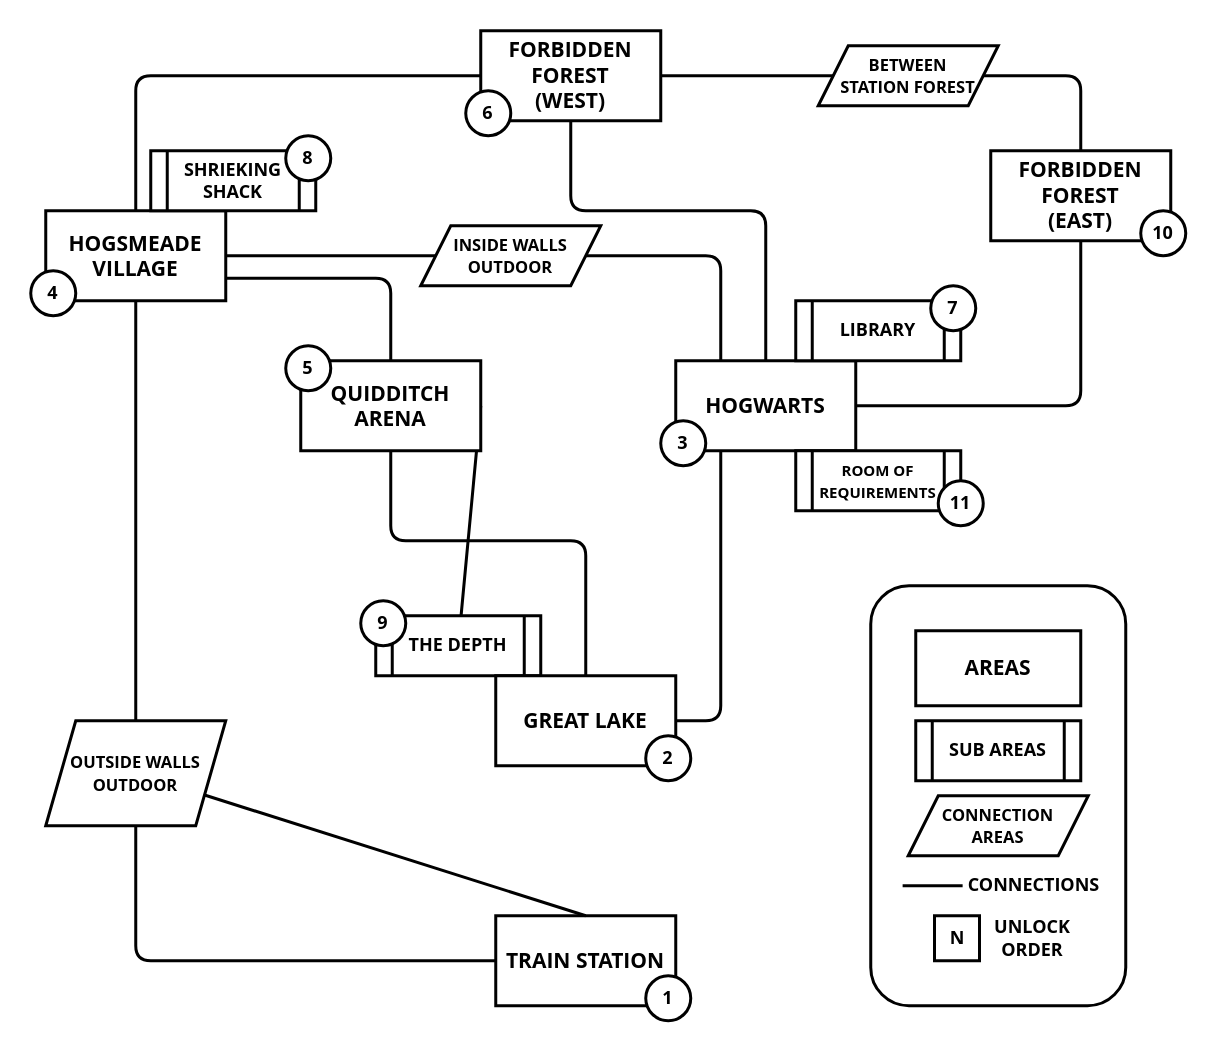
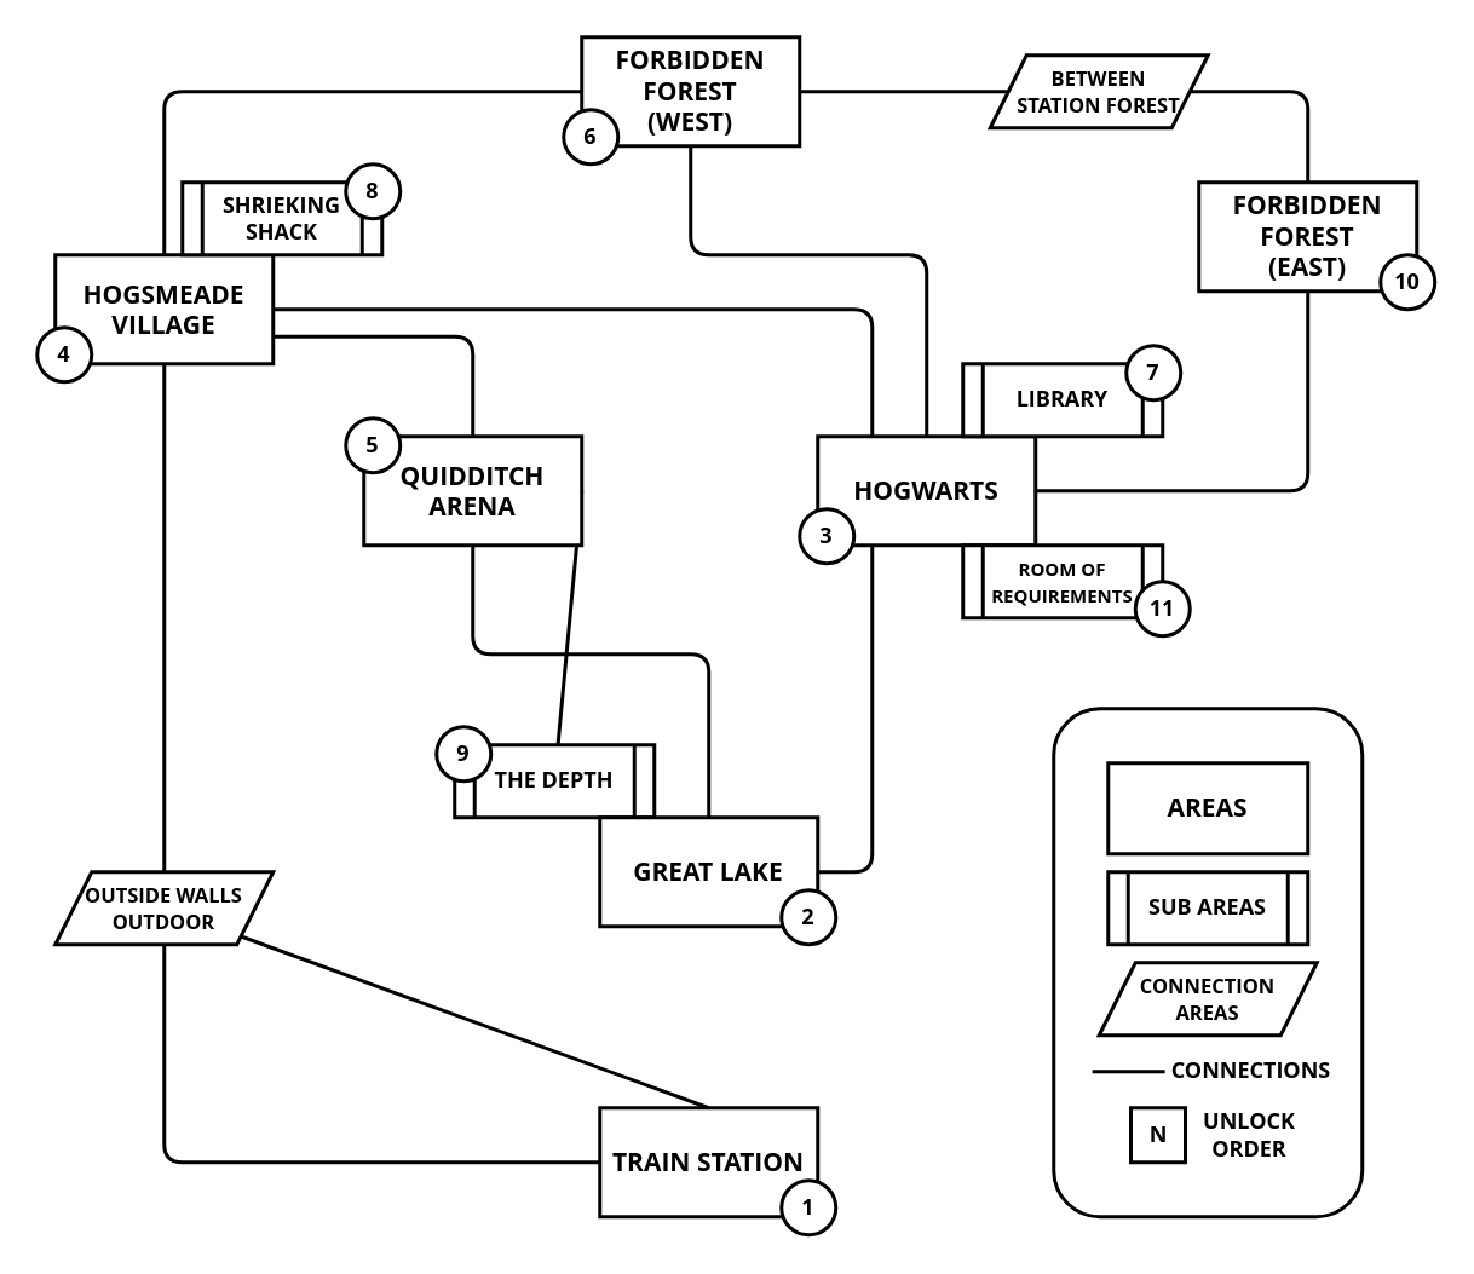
  <mxCell id="0" />
  <mxCell id="1" parent="0" />
  <mxCell id="2" value="&lt;b&gt;&lt;font face=&quot;Open Sans&quot; style=&quot;font-size: 14px&quot;&gt;HOGWARTS&lt;/font&gt;&lt;/b&gt;" style="rounded=0;whiteSpace=wrap;html=1;strokeWidth=2;" parent="1" vertex="1"><mxGeometry x="450" y="240" width="120" height="60" as="geometry" /></mxCell>
  <mxCell id="3" value="&lt;font face=&quot;OPEN SANS&quot;&gt;&lt;b&gt;LIBRARY&lt;/b&gt;&lt;/font&gt;" style="shape=process;whiteSpace=wrap;html=1;backgroundOutline=1;strokeWidth=2;" parent="1" vertex="1"><mxGeometry x="530" y="200" width="110" height="40" as="geometry" /></mxCell>
  <mxCell id="4" value="&lt;font style=&quot;font-size: 10px&quot; face=&quot;Open Sans&quot;&gt;&lt;b style=&quot;line-height: 60%&quot;&gt;ROOM OF REQUIREMENTS&lt;/b&gt;&lt;/font&gt;" style="shape=process;whiteSpace=wrap;html=1;backgroundOutline=1;strokeWidth=2;" parent="1" vertex="1"><mxGeometry x="530" y="300" width="110" height="40" as="geometry" /></mxCell>
  <mxCell id="5" value="&lt;b&gt;&lt;font face=&quot;OPEN SANS&quot;&gt;THE DEPTH&lt;/font&gt;&lt;/b&gt;" style="shape=process;whiteSpace=wrap;html=1;backgroundOutline=1;fillColor=#ffffff;strokeWidth=2;" parent="1" vertex="1"><mxGeometry x="250" y="410" width="110" height="40" as="geometry" /></mxCell>
  <mxCell id="6" value="&lt;font face=&quot;OPEN SANS&quot; style=&quot;font-size: 14px&quot;&gt;&lt;b&gt;TRAIN STATION&lt;/b&gt;&lt;/font&gt;" style="rounded=0;whiteSpace=wrap;html=1;fillColor=#ffffff;strokeWidth=2;" parent="1" vertex="1"><mxGeometry x="330" y="610" width="120" height="60" as="geometry" /></mxCell>
  <mxCell id="7" value="&lt;font style=&quot;font-size: 14px&quot; face=&quot;OPEN SANS&quot;&gt;&lt;b&gt;FORBIDDEN&lt;br&gt;FOREST&lt;br&gt;(WEST)&lt;/b&gt;&lt;/font&gt;" style="rounded=0;whiteSpace=wrap;html=1;fillColor=#ffffff;strokeWidth=2;" parent="1" vertex="1"><mxGeometry x="320" y="20" width="120" height="60" as="geometry" /></mxCell>
  <mxCell id="8" value="&lt;b style=&quot;font-size: 14px&quot;&gt;&lt;font face=&quot;OPEN SANS&quot;&gt;FORBIDDEN&lt;br&gt;FOREST&lt;br&gt;(EAST)&lt;/font&gt;&lt;/b&gt;" style="rounded=0;whiteSpace=wrap;html=1;fillColor=#ffffff;strokeWidth=2;" parent="1" vertex="1"><mxGeometry x="660" y="100" width="120" height="60" as="geometry" /></mxCell>
  <mxCell id="9" value="&lt;font face=&quot;Open Sans&quot; size=&quot;1&quot;&gt;&lt;b style=&quot;font-size: 14px&quot;&gt;HOGSMEADE VILLAGE&lt;/b&gt;&lt;/font&gt;" style="rounded=0;whiteSpace=wrap;html=1;fillColor=#ffffff;strokeWidth=2;" parent="1" vertex="1"><mxGeometry x="30" y="140" width="120" height="60" as="geometry" /></mxCell>
  <mxCell id="10" value="&lt;b&gt;&lt;font face=&quot;open sans&quot;&gt;SHRIEKING&lt;br&gt;SHACK&lt;/font&gt;&lt;/b&gt;" style="shape=process;whiteSpace=wrap;html=1;backgroundOutline=1;fillColor=#ffffff;strokeWidth=2;" parent="1" vertex="1"><mxGeometry x="100" y="100" width="110" height="40" as="geometry" /></mxCell>
  <mxCell id="11" value="&lt;b&gt;&lt;font style=&quot;font-size: 14px&quot; face=&quot;OPEN SANS&quot;&gt;GREAT LAKE&lt;/font&gt;&lt;/b&gt;" style="rounded=0;whiteSpace=wrap;html=1;fillColor=#ffffff;strokeWidth=2;" parent="1" vertex="1"><mxGeometry x="330" y="450" width="120" height="60" as="geometry" /></mxCell>
  <mxCell id="12" value="" style="endArrow=none;html=1;exitX=0.5;exitY=0;exitDx=0;exitDy=0;strokeWidth=2;" parent="1" source="6" target="42" edge="1"><mxGeometry width="50" height="50" relative="1" as="geometry"><mxPoint x="420" y="390" as="sourcePoint" /><mxPoint x="470" y="340" as="targetPoint" /></mxGeometry></mxCell>
  <mxCell id="13" value="" style="endArrow=none;html=1;exitX=1;exitY=0.5;exitDx=0;exitDy=0;entryX=0.25;entryY=1;entryDx=0;entryDy=0;strokeWidth=2;" parent="1" source="11" target="2" edge="1"><mxGeometry width="50" height="50" relative="1" as="geometry"><mxPoint x="420" y="390" as="sourcePoint" /><mxPoint x="470" y="340" as="targetPoint" /><Array as="points"><mxPoint x="480" y="480" /><mxPoint x="480" y="330" /></Array></mxGeometry></mxCell>
  <mxCell id="14" value="" style="endArrow=none;html=1;entryX=0.5;entryY=1;entryDx=0;entryDy=0;exitX=0.5;exitY=0;exitDx=0;exitDy=0;strokeWidth=2;" parent="1" source="2" target="7" edge="1"><mxGeometry width="50" height="50" relative="1" as="geometry"><mxPoint x="420" y="260" as="sourcePoint" /><mxPoint x="470" y="210" as="targetPoint" /><Array as="points"><mxPoint x="510" y="140" /><mxPoint x="380" y="140" /></Array></mxGeometry></mxCell>
  <mxCell id="15" value="" style="endArrow=none;html=1;exitX=1;exitY=0.5;exitDx=0;exitDy=0;entryX=0.5;entryY=1;entryDx=0;entryDy=0;strokeWidth=2;" parent="1" source="2" target="8" edge="1"><mxGeometry width="50" height="50" relative="1" as="geometry"><mxPoint x="420" y="260" as="sourcePoint" /><mxPoint x="470" y="210" as="targetPoint" /><Array as="points"><mxPoint x="720" y="270" /></Array></mxGeometry></mxCell>
  <mxCell id="16" value="" style="endArrow=none;html=1;entryX=0.5;entryY=1;entryDx=0;entryDy=0;exitX=0;exitY=0.5;exitDx=0;exitDy=0;strokeWidth=2;" parent="1" source="6" target="9" edge="1"><mxGeometry width="50" height="50" relative="1" as="geometry"><mxPoint x="330" y="390" as="sourcePoint" /><mxPoint x="380" y="340" as="targetPoint" /><Array as="points"><mxPoint x="90" y="640" /></Array></mxGeometry></mxCell>
  <mxCell id="17" value="" style="endArrow=none;html=1;exitX=0.5;exitY=0;exitDx=0;exitDy=0;entryX=0;entryY=0.5;entryDx=0;entryDy=0;strokeWidth=2;" parent="1" source="9" target="7" edge="1"><mxGeometry width="50" height="50" relative="1" as="geometry"><mxPoint x="330" y="220" as="sourcePoint" /><mxPoint x="380" y="170" as="targetPoint" /><Array as="points"><mxPoint x="90" y="50" /></Array></mxGeometry></mxCell>
  <mxCell id="18" value="" style="endArrow=none;html=1;exitX=1;exitY=0.5;exitDx=0;exitDy=0;entryX=0.25;entryY=0;entryDx=0;entryDy=0;strokeWidth=2;" parent="1" source="9" target="2" edge="1"><mxGeometry width="50" height="50" relative="1" as="geometry"><mxPoint x="330" y="220" as="sourcePoint" /><mxPoint x="380" y="170" as="targetPoint" /><Array as="points"><mxPoint x="480" y="170" /></Array></mxGeometry></mxCell>
  <mxCell id="19" value="" style="endArrow=none;html=1;entryX=0.5;entryY=0;entryDx=0;entryDy=0;strokeWidth=2;exitX=0.5;exitY=1;exitDx=0;exitDy=0;" parent="1" source="28" target="11" edge="1"><mxGeometry width="50" height="50" relative="1" as="geometry"><mxPoint x="310" y="330" as="sourcePoint" /><mxPoint x="380" y="300" as="targetPoint" /><Array as="points"><mxPoint x="260" y="360" /><mxPoint x="390" y="360" /></Array></mxGeometry></mxCell>
  <mxCell id="20" value="" style="endArrow=none;html=1;exitX=1;exitY=0.75;exitDx=0;exitDy=0;strokeWidth=2;entryX=0.5;entryY=0;entryDx=0;entryDy=0;" parent="1" source="9" target="28" edge="1"><mxGeometry width="50" height="50" relative="1" as="geometry"><mxPoint x="330" y="220" as="sourcePoint" /><mxPoint x="310" y="220" as="targetPoint" /><Array as="points"><mxPoint x="260" y="185" /></Array></mxGeometry></mxCell>
  <mxCell id="21" value="" style="endArrow=none;html=1;strokeWidth=2;exitX=1;exitY=0.5;exitDx=0;exitDy=0;" parent="1" source="28" target="5" edge="1"><mxGeometry width="50" height="50" relative="1" as="geometry"><mxPoint x="380" y="250" as="sourcePoint" /><mxPoint x="380" y="170" as="targetPoint" /></mxGeometry></mxCell>
  <mxCell id="22" value="" style="endArrow=none;html=1;exitX=1;exitY=0.5;exitDx=0;exitDy=0;entryX=0.5;entryY=0;entryDx=0;entryDy=0;strokeWidth=2;" parent="1" source="44" target="8" edge="1"><mxGeometry width="50" height="50" relative="1" as="geometry"><mxPoint x="580" y="-50" as="sourcePoint" /><mxPoint x="630" y="-100" as="targetPoint" /><Array as="points"><mxPoint x="720" y="50" /></Array></mxGeometry></mxCell>
  <mxCell id="23" value="" style="rounded=1;whiteSpace=wrap;html=1;fillColor=none;strokeWidth=2;perimeterSpacing=0;" vertex="1" parent="1"><mxGeometry x="580" y="390" width="170" height="280" as="geometry" /></mxCell>
  <mxCell id="24" value="&lt;font style=&quot;font-size: 14px&quot; face=&quot;OPEN SANS&quot;&gt;&lt;b&gt;AREAS&lt;/b&gt;&lt;/font&gt;" style="rounded=0;whiteSpace=wrap;html=1;fillColor=#ffffff;strokeWidth=2;" vertex="1" parent="1"><mxGeometry x="610" y="420" width="110" height="50" as="geometry" /></mxCell>
  <mxCell id="25" value="&lt;b&gt;&lt;font face=&quot;OPEN SANS&quot;&gt;SUB AREAS&lt;/font&gt;&lt;/b&gt;" style="shape=process;whiteSpace=wrap;html=1;backgroundOutline=1;strokeWidth=2;" vertex="1" parent="1"><mxGeometry x="610" y="480" width="110" height="40" as="geometry" /></mxCell>
  <mxCell id="26" value="&lt;b&gt;&lt;font face=&quot;OPEN SANS&quot;&gt;N&lt;/font&gt;&lt;/b&gt;" style="whiteSpace=wrap;html=1;aspect=fixed;strokeWidth=2;rounded=0;" vertex="1" parent="1"><mxGeometry x="622.5" y="610" width="30" height="30" as="geometry" /></mxCell>
  <mxCell id="27" value="" style="endArrow=none;html=1;strokeWidth=2;" edge="1" parent="1"><mxGeometry width="50" height="50" relative="1" as="geometry"><mxPoint x="601.25" y="590" as="sourcePoint" /><mxPoint x="641.25" y="590" as="targetPoint" /><Array as="points"><mxPoint x="621.25" y="590" /></Array></mxGeometry></mxCell>
  <mxCell id="28" value="&lt;b&gt;&lt;font face=&quot;Open Sans&quot; style=&quot;font-size: 14px&quot;&gt;QUIDDITCH ARENA&lt;/font&gt;&lt;/b&gt;" style="rounded=0;whiteSpace=wrap;html=1;strokeWidth=2;" vertex="1" parent="1"><mxGeometry x="200" y="240" width="120" height="60" as="geometry" /></mxCell>
  <mxCell id="29" value="&lt;font face=&quot;OPEN SANS&quot;&gt;&lt;b&gt;1&lt;/b&gt;&lt;/font&gt;" style="ellipse;whiteSpace=wrap;html=1;aspect=fixed;strokeWidth=2;" vertex="1" parent="1"><mxGeometry x="430" y="650" width="30" height="30" as="geometry" /></mxCell>
  <mxCell id="30" value="&lt;font face=&quot;OPEN SANS&quot;&gt;&lt;b&gt;2&lt;/b&gt;&lt;/font&gt;" style="ellipse;whiteSpace=wrap;html=1;aspect=fixed;strokeWidth=2;" vertex="1" parent="1"><mxGeometry x="430" y="490" width="30" height="30" as="geometry" /></mxCell>
  <mxCell id="31" value="&lt;font face=&quot;OPEN SANS&quot;&gt;&lt;b&gt;3&lt;/b&gt;&lt;/font&gt;" style="ellipse;whiteSpace=wrap;html=1;aspect=fixed;strokeWidth=2;" vertex="1" parent="1"><mxGeometry x="440" y="280" width="30" height="30" as="geometry" /></mxCell>
  <mxCell id="32" value="&lt;font face=&quot;OPEN SANS&quot;&gt;&lt;b&gt;4&lt;/b&gt;&lt;/font&gt;" style="ellipse;whiteSpace=wrap;html=1;aspect=fixed;strokeWidth=2;" vertex="1" parent="1"><mxGeometry x="20" y="180" width="30" height="30" as="geometry" /></mxCell>
  <mxCell id="33" value="&lt;font face=&quot;OPEN SANS&quot;&gt;&lt;b&gt;5&lt;/b&gt;&lt;/font&gt;" style="ellipse;whiteSpace=wrap;html=1;aspect=fixed;strokeWidth=2;" vertex="1" parent="1"><mxGeometry x="190" y="230" width="30" height="30" as="geometry" /></mxCell>
  <mxCell id="34" value="&lt;font face=&quot;OPEN SANS&quot;&gt;&lt;b&gt;6&lt;/b&gt;&lt;/font&gt;" style="ellipse;whiteSpace=wrap;html=1;aspect=fixed;strokeWidth=2;" vertex="1" parent="1"><mxGeometry x="310" y="60" width="30" height="30" as="geometry" /></mxCell>
  <mxCell id="35" value="&lt;font face=&quot;OPEN SANS&quot;&gt;&lt;b&gt;7&lt;/b&gt;&lt;/font&gt;" style="ellipse;whiteSpace=wrap;html=1;aspect=fixed;strokeWidth=2;" vertex="1" parent="1"><mxGeometry x="620" y="190" width="30" height="30" as="geometry" /></mxCell>
  <mxCell id="36" value="&lt;font face=&quot;OPEN SANS&quot;&gt;&lt;b&gt;8&lt;/b&gt;&lt;/font&gt;" style="ellipse;whiteSpace=wrap;html=1;aspect=fixed;strokeWidth=2;" vertex="1" parent="1"><mxGeometry x="190" y="90" width="30" height="30" as="geometry" /></mxCell>
  <mxCell id="37" value="&lt;font face=&quot;OPEN SANS&quot;&gt;&lt;b&gt;9&lt;/b&gt;&lt;/font&gt;" style="ellipse;whiteSpace=wrap;html=1;aspect=fixed;strokeWidth=2;" vertex="1" parent="1"><mxGeometry x="240" y="400" width="30" height="30" as="geometry" /></mxCell>
  <mxCell id="38" value="&lt;font face=&quot;OPEN SANS&quot;&gt;&lt;b&gt;10&lt;/b&gt;&lt;/font&gt;" style="ellipse;whiteSpace=wrap;html=1;aspect=fixed;strokeWidth=2;" vertex="1" parent="1"><mxGeometry x="760" y="140" width="30" height="30" as="geometry" /></mxCell>
  <mxCell id="39" value="&lt;font face=&quot;OPEN SANS&quot;&gt;&lt;b&gt;11&lt;/b&gt;&lt;/font&gt;" style="ellipse;whiteSpace=wrap;html=1;aspect=fixed;strokeWidth=2;" vertex="1" parent="1"><mxGeometry x="625" y="320" width="30" height="30" as="geometry" /></mxCell>
  <mxCell id="40" value="&lt;font face=&quot;OPEN SANS&quot;&gt;&lt;b&gt;CONNECTIONS&lt;/b&gt;&lt;/font&gt;" style="text;html=1;strokeColor=none;fillColor=none;align=center;verticalAlign=middle;whiteSpace=wrap;rounded=0;" vertex="1" parent="1"><mxGeometry x="668.75" y="580" width="40" height="20" as="geometry" /></mxCell>
  <mxCell id="41" value="&lt;font face=&quot;OPEN SANS&quot;&gt;&lt;b&gt;UNLOCK ORDER&lt;/b&gt;&lt;/font&gt;" style="text;html=1;strokeColor=none;fillColor=none;align=center;verticalAlign=middle;whiteSpace=wrap;rounded=0;" vertex="1" parent="1"><mxGeometry x="667.5" y="615" width="40" height="20" as="geometry" /></mxCell>
- <mxCell id="42" value="&lt;font face=&quot;OPEN SANS&quot; size=&quot;1&quot;&gt;&lt;b style=&quot;font-size: 11px&quot;&gt;OUTSIDE WALLS&lt;br&gt;OUTDOOR&lt;br&gt;&lt;/b&gt;&lt;/font&gt;" style="shape=parallelogram;perimeter=parallelogramPerimeter;whiteSpace=wrap;html=1;fixedSize=1;strokeWidth=2;fillColor=#ffffff;" vertex="1" parent="1"><mxGeometry x="30" y="480" width="120" height="70" as="geometry" /></mxCell>
- <mxCell id="43" value="&lt;font face=&quot;OPEN SANS&quot; size=&quot;1&quot;&gt;&lt;b style=&quot;font-size: 11px&quot;&gt;INSIDE WALLS&lt;br&gt;OUTDOOR&lt;br&gt;&lt;/b&gt;&lt;/font&gt;" style="shape=parallelogram;perimeter=parallelogramPerimeter;whiteSpace=wrap;html=1;fixedSize=1;strokeWidth=2;fillColor=#ffffff;" vertex="1" parent="1"><mxGeometry x="280" y="150" width="120" height="40" as="geometry" /></mxCell>
+ <mxCell id="42" value="&lt;font face=&quot;OPEN SANS&quot; size=&quot;1&quot;&gt;&lt;b style=&quot;font-size: 11px&quot;&gt;OUTSIDE WALLS&lt;br&gt;OUTDOOR&lt;br&gt;&lt;/b&gt;&lt;/font&gt;" style="shape=parallelogram;perimeter=parallelogramPerimeter;whiteSpace=wrap;html=1;fixedSize=1;strokeWidth=2;fillColor=#ffffff;" vertex="1" parent="1"><mxGeometry x="30" y="480" width="120" height="40" as="geometry" /></mxCell>
  <mxCell id="44" value="&lt;font face=&quot;OPEN SANS&quot; size=&quot;1&quot;&gt;&lt;b style=&quot;font-size: 11px&quot;&gt;BETWEEN &lt;br&gt;STATION FOREST&lt;br&gt;&lt;/b&gt;&lt;/font&gt;" style="shape=parallelogram;perimeter=parallelogramPerimeter;whiteSpace=wrap;html=1;fixedSize=1;strokeWidth=2;fillColor=#ffffff;" vertex="1" parent="1"><mxGeometry x="545" y="30" width="120" height="40" as="geometry" /></mxCell>
  <mxCell id="45" value="" style="endArrow=none;html=1;exitX=1;exitY=0.5;exitDx=0;exitDy=0;entryX=0;entryY=0.5;entryDx=0;entryDy=0;strokeWidth=2;" edge="1" parent="1" source="7" target="44"><mxGeometry width="50" height="50" relative="1" as="geometry"><mxPoint x="440" y="50" as="sourcePoint" /><mxPoint x="720" y="100" as="targetPoint" /><Array as="points" /></mxGeometry></mxCell>
  <mxCell id="46" value="&lt;font face=&quot;OPEN SANS&quot; size=&quot;1&quot;&gt;&lt;b style=&quot;font-size: 11px&quot;&gt;CONNECTION&lt;br&gt;AREAS&lt;br&gt;&lt;/b&gt;&lt;/font&gt;" style="shape=parallelogram;perimeter=parallelogramPerimeter;whiteSpace=wrap;html=1;fixedSize=1;strokeWidth=2;fillColor=#ffffff;" vertex="1" parent="1"><mxGeometry x="605" y="530" width="120" height="40" as="geometry" /></mxCell>
